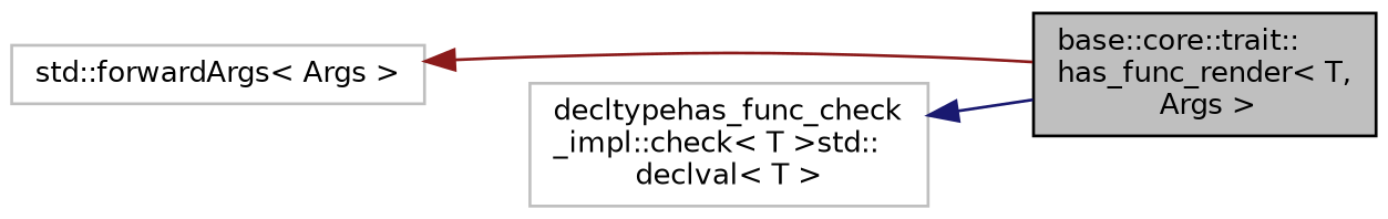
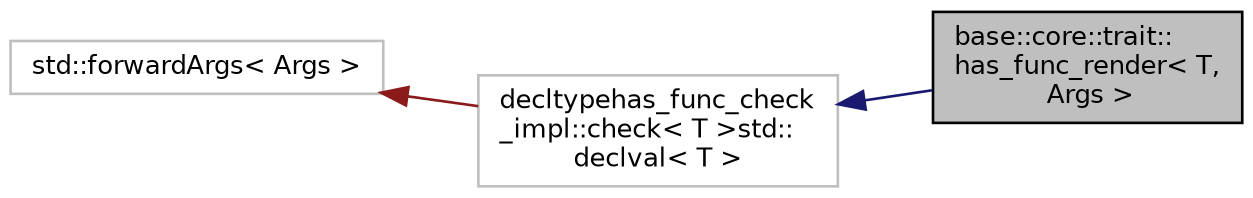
  digraph {
    rankdir=LR
    node [color=grey75 fillcolor=white fontname=Helvetica fontsize=10 shape=record style=filled]
    edge [dir=back fontname=Helvetica fontsize=10 labelfontname=Helvetica labelfontsize=10 style=solid]
    n1 [color=black fillcolor=grey75 fontcolor=black height=0.2 label="base::core::trait::\lhas_func_render\< T,\l Args \>" width=0.4]
    n2 [height=0.2 label="decltypehas_func_check\l_impl::check\< T \>std::\ldeclval\< T \>" width=0.4]
    n3 [height=0.2 label="std::forwardArgs\< Args \>" width=0.4]
    n2 -> n1 [color=midnightblue]
-   n3 -> n1 [color=firebrick4]
+   n3 -> n2 [color=firebrick4]
  }
